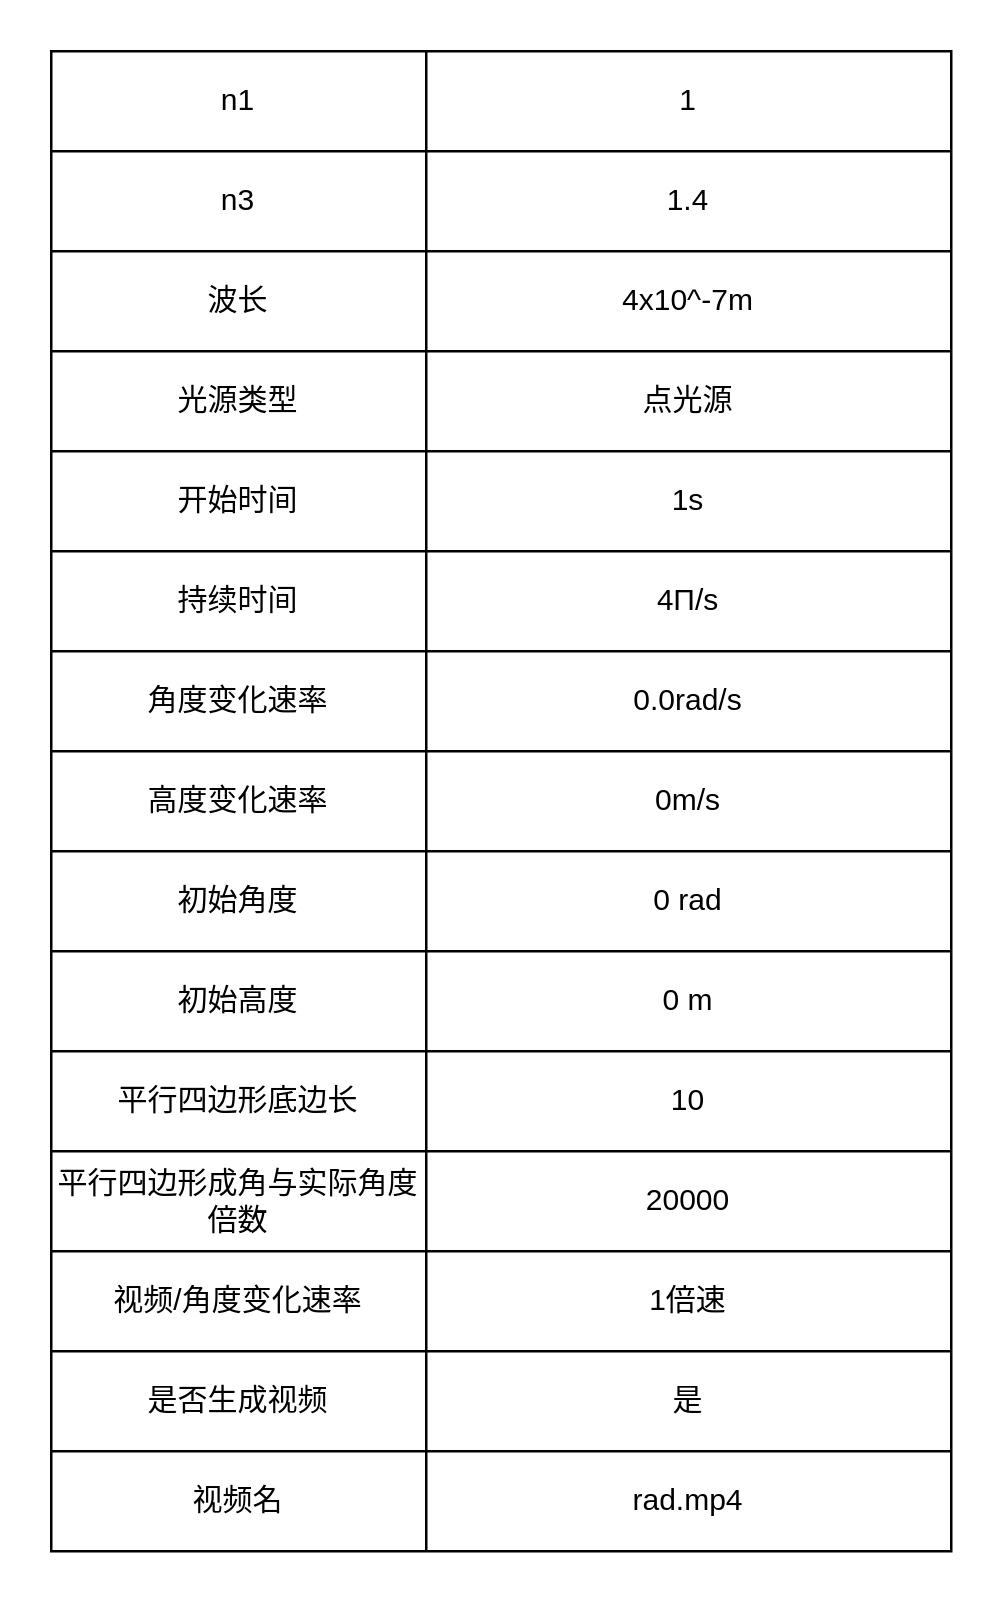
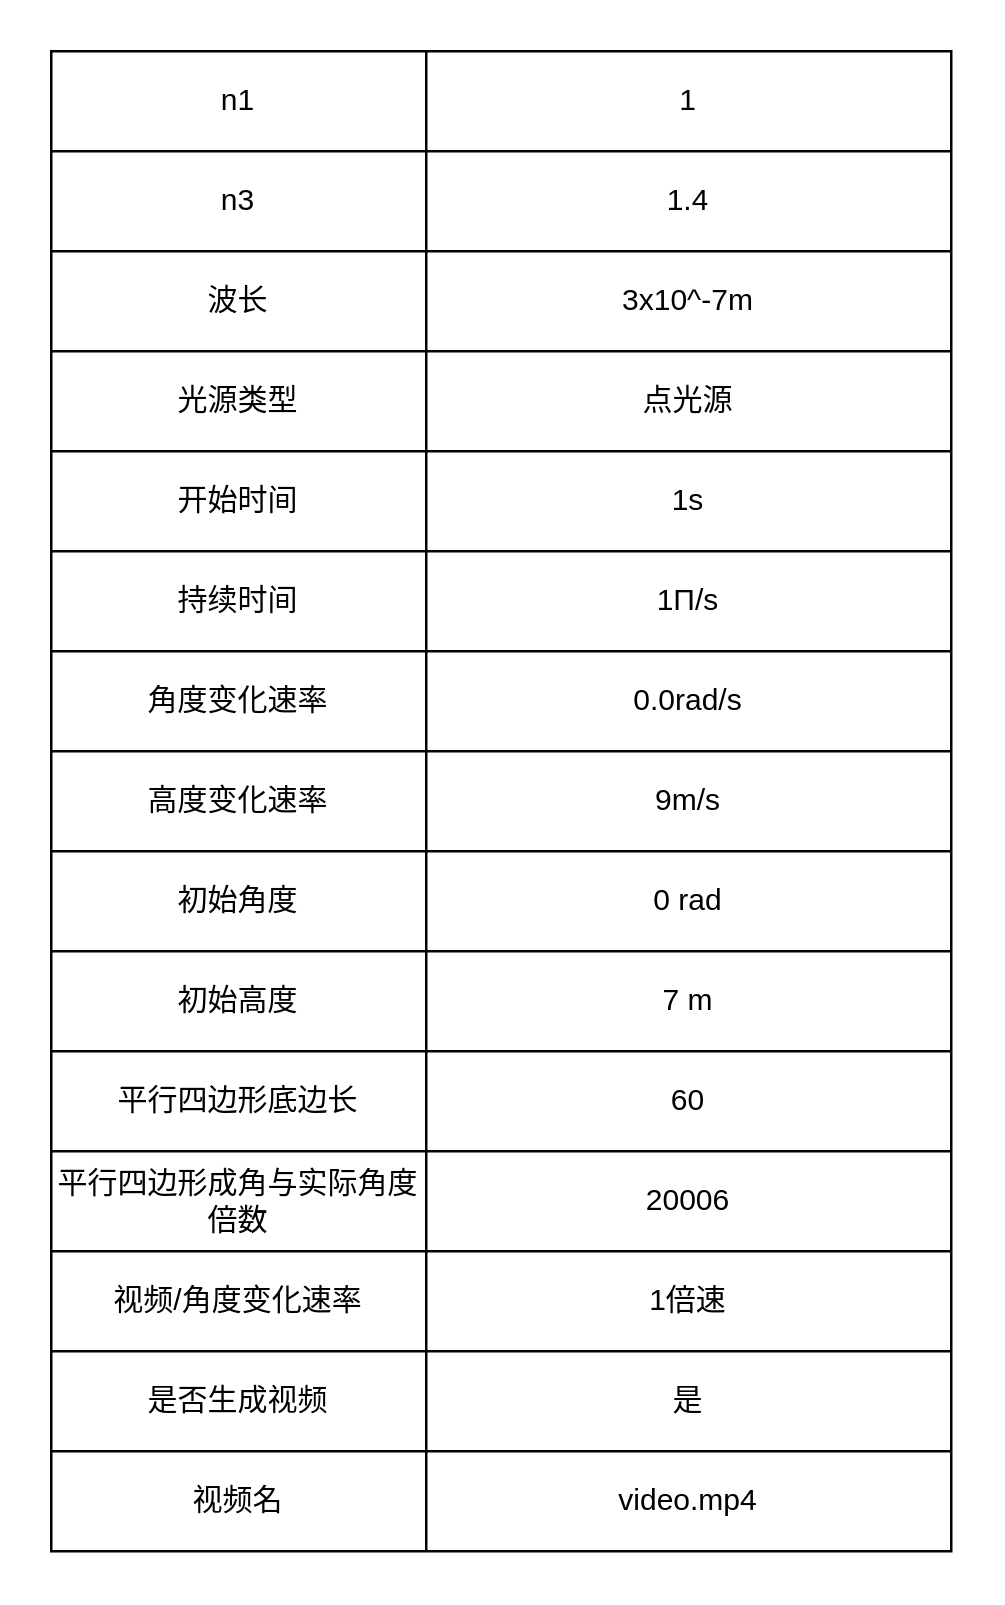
  <mxCell id="0" style=";html=1;" />
  <mxCell id="1" style=";html=1;" parent="0" />
  <mxCell id="2" value="" style="shape=table;startSize=0;container=1;collapsible=0;childLayout=tableLayout;" vertex="1" parent="1"><mxGeometry x="20" y="20" width="360" height="600" as="geometry" /></mxCell>
  <mxCell id="3" value="" style="shape=tableRow;horizontal=0;startSize=0;swimlaneHead=0;swimlaneBody=0;strokeColor=inherit;top=0;left=0;bottom=0;right=0;collapsible=0;dropTarget=0;fillColor=none;points=[[0,0.5],[1,0.5]];portConstraint=eastwest;" vertex="1" parent="2"><mxGeometry width="360" height="40" as="geometry" /></mxCell>
  <mxCell id="4" value="n1" style="shape=partialRectangle;html=1;whiteSpace=wrap;connectable=0;strokeColor=inherit;overflow=hidden;fillColor=none;top=0;left=0;bottom=0;right=0;pointerEvents=1;" vertex="1" parent="3"><mxGeometry width="150" height="40" as="geometry"><mxRectangle width="150" height="40" as="alternateBounds" /></mxGeometry></mxCell>
  <mxCell id="5" value="1" style="shape=partialRectangle;html=1;whiteSpace=wrap;connectable=0;strokeColor=inherit;overflow=hidden;fillColor=none;top=0;left=0;bottom=0;right=0;pointerEvents=1;" vertex="1" parent="3"><mxGeometry x="150" width="210" height="40" as="geometry"><mxRectangle width="210" height="40" as="alternateBounds" /></mxGeometry></mxCell>
  <mxCell id="6" value="" style="shape=tableRow;horizontal=0;startSize=0;swimlaneHead=0;swimlaneBody=0;strokeColor=inherit;top=0;left=0;bottom=0;right=0;collapsible=0;dropTarget=0;fillColor=none;points=[[0,0.5],[1,0.5]];portConstraint=eastwest;" vertex="1" parent="2"><mxGeometry y="40" width="360" height="40" as="geometry" /></mxCell>
  <mxCell id="7" value="n3" style="shape=partialRectangle;html=1;whiteSpace=wrap;connectable=0;strokeColor=inherit;overflow=hidden;fillColor=none;top=0;left=0;bottom=0;right=0;pointerEvents=1;" vertex="1" parent="6"><mxGeometry width="150" height="40" as="geometry"><mxRectangle width="150" height="40" as="alternateBounds" /></mxGeometry></mxCell>
  <mxCell id="8" value="1.4" style="shape=partialRectangle;html=1;whiteSpace=wrap;connectable=0;strokeColor=inherit;overflow=hidden;fillColor=none;top=0;left=0;bottom=0;right=0;pointerEvents=1;" vertex="1" parent="6"><mxGeometry x="150" width="210" height="40" as="geometry"><mxRectangle width="210" height="40" as="alternateBounds" /></mxGeometry></mxCell>
  <mxCell id="9" value="" style="shape=tableRow;horizontal=0;startSize=0;swimlaneHead=0;swimlaneBody=0;strokeColor=inherit;top=0;left=0;bottom=0;right=0;collapsible=0;dropTarget=0;fillColor=none;points=[[0,0.5],[1,0.5]];portConstraint=eastwest;" vertex="1" parent="2"><mxGeometry y="80" width="360" height="40" as="geometry" /></mxCell>
  <mxCell id="10" value="波长" style="shape=partialRectangle;html=1;whiteSpace=wrap;connectable=0;strokeColor=inherit;overflow=hidden;fillColor=none;top=0;left=0;bottom=0;right=0;pointerEvents=1;" vertex="1" parent="9"><mxGeometry width="150" height="40" as="geometry"><mxRectangle width="150" height="40" as="alternateBounds" /></mxGeometry></mxCell>
- <mxCell id="11" value="4x10^-7m" style="shape=partialRectangle;html=1;whiteSpace=wrap;connectable=0;strokeColor=inherit;overflow=hidden;fillColor=none;top=0;left=0;bottom=0;right=0;pointerEvents=1;" vertex="1" parent="9"><mxGeometry x="150" width="210" height="40" as="geometry"><mxRectangle width="210" height="40" as="alternateBounds" /></mxGeometry></mxCell>
+ <mxCell id="11" value="3x10^-7m" style="shape=partialRectangle;html=1;whiteSpace=wrap;connectable=0;strokeColor=inherit;overflow=hidden;fillColor=none;top=0;left=0;bottom=0;right=0;pointerEvents=1;" vertex="1" parent="9"><mxGeometry x="150" width="210" height="40" as="geometry"><mxRectangle width="210" height="40" as="alternateBounds" /></mxGeometry></mxCell>
  <mxCell id="12" value="" style="shape=tableRow;horizontal=0;startSize=0;swimlaneHead=0;swimlaneBody=0;strokeColor=inherit;top=0;left=0;bottom=0;right=0;collapsible=0;dropTarget=0;fillColor=none;points=[[0,0.5],[1,0.5]];portConstraint=eastwest;" vertex="1" parent="2"><mxGeometry y="120" width="360" height="40" as="geometry" /></mxCell>
  <mxCell id="13" value="光源类型" style="shape=partialRectangle;html=1;whiteSpace=wrap;connectable=0;strokeColor=inherit;overflow=hidden;fillColor=none;top=0;left=0;bottom=0;right=0;pointerEvents=1;" vertex="1" parent="12"><mxGeometry width="150" height="40" as="geometry"><mxRectangle width="150" height="40" as="alternateBounds" /></mxGeometry></mxCell>
  <mxCell id="14" value="点光源" style="shape=partialRectangle;html=1;whiteSpace=wrap;connectable=0;strokeColor=inherit;overflow=hidden;fillColor=none;top=0;left=0;bottom=0;right=0;pointerEvents=1;" vertex="1" parent="12"><mxGeometry x="150" width="210" height="40" as="geometry"><mxRectangle width="210" height="40" as="alternateBounds" /></mxGeometry></mxCell>
  <mxCell id="15" value="" style="shape=tableRow;horizontal=0;startSize=0;swimlaneHead=0;swimlaneBody=0;strokeColor=inherit;top=0;left=0;bottom=0;right=0;collapsible=0;dropTarget=0;fillColor=none;points=[[0,0.5],[1,0.5]];portConstraint=eastwest;" vertex="1" parent="2"><mxGeometry y="160" width="360" height="40" as="geometry" /></mxCell>
  <mxCell id="16" value="开始时间" style="shape=partialRectangle;html=1;whiteSpace=wrap;connectable=0;strokeColor=inherit;overflow=hidden;fillColor=none;top=0;left=0;bottom=0;right=0;pointerEvents=1;" vertex="1" parent="15"><mxGeometry width="150" height="40" as="geometry"><mxRectangle width="150" height="40" as="alternateBounds" /></mxGeometry></mxCell>
  <mxCell id="17" value="1s" style="shape=partialRectangle;html=1;whiteSpace=wrap;connectable=0;strokeColor=inherit;overflow=hidden;fillColor=none;top=0;left=0;bottom=0;right=0;pointerEvents=1;" vertex="1" parent="15"><mxGeometry x="150" width="210" height="40" as="geometry"><mxRectangle width="210" height="40" as="alternateBounds" /></mxGeometry></mxCell>
  <mxCell id="18" value="" style="shape=tableRow;horizontal=0;startSize=0;swimlaneHead=0;swimlaneBody=0;strokeColor=inherit;top=0;left=0;bottom=0;right=0;collapsible=0;dropTarget=0;fillColor=none;points=[[0,0.5],[1,0.5]];portConstraint=eastwest;" vertex="1" parent="2"><mxGeometry y="200" width="360" height="40" as="geometry" /></mxCell>
  <mxCell id="19" value="持续时间" style="shape=partialRectangle;html=1;whiteSpace=wrap;connectable=0;strokeColor=inherit;overflow=hidden;fillColor=none;top=0;left=0;bottom=0;right=0;pointerEvents=1;" vertex="1" parent="18"><mxGeometry width="150" height="40" as="geometry"><mxRectangle width="150" height="40" as="alternateBounds" /></mxGeometry></mxCell>
- <mxCell id="20" value="4Π/s" style="shape=partialRectangle;html=1;whiteSpace=wrap;connectable=0;strokeColor=inherit;overflow=hidden;fillColor=none;top=0;left=0;bottom=0;right=0;pointerEvents=1;" vertex="1" parent="18"><mxGeometry x="150" width="210" height="40" as="geometry"><mxRectangle width="210" height="40" as="alternateBounds" /></mxGeometry></mxCell>
+ <mxCell id="20" value="1Π/s" style="shape=partialRectangle;html=1;whiteSpace=wrap;connectable=0;strokeColor=inherit;overflow=hidden;fillColor=none;top=0;left=0;bottom=0;right=0;pointerEvents=1;" vertex="1" parent="18"><mxGeometry x="150" width="210" height="40" as="geometry"><mxRectangle width="210" height="40" as="alternateBounds" /></mxGeometry></mxCell>
  <mxCell id="21" value="" style="shape=tableRow;horizontal=0;startSize=0;swimlaneHead=0;swimlaneBody=0;strokeColor=inherit;top=0;left=0;bottom=0;right=0;collapsible=0;dropTarget=0;fillColor=none;points=[[0,0.5],[1,0.5]];portConstraint=eastwest;" vertex="1" parent="2"><mxGeometry y="240" width="360" height="40" as="geometry" /></mxCell>
  <mxCell id="22" value="角度变化速率" style="shape=partialRectangle;html=1;whiteSpace=wrap;connectable=0;strokeColor=inherit;overflow=hidden;fillColor=none;top=0;left=0;bottom=0;right=0;pointerEvents=1;" vertex="1" parent="21"><mxGeometry width="150" height="40" as="geometry"><mxRectangle width="150" height="40" as="alternateBounds" /></mxGeometry></mxCell>
  <mxCell id="23" value="0.0rad/s" style="shape=partialRectangle;html=1;whiteSpace=wrap;connectable=0;strokeColor=inherit;overflow=hidden;fillColor=none;top=0;left=0;bottom=0;right=0;pointerEvents=1;" vertex="1" parent="21"><mxGeometry x="150" width="210" height="40" as="geometry"><mxRectangle width="210" height="40" as="alternateBounds" /></mxGeometry></mxCell>
  <mxCell id="24" value="" style="shape=tableRow;horizontal=0;startSize=0;swimlaneHead=0;swimlaneBody=0;strokeColor=inherit;top=0;left=0;bottom=0;right=0;collapsible=0;dropTarget=0;fillColor=none;points=[[0,0.5],[1,0.5]];portConstraint=eastwest;" vertex="1" parent="2"><mxGeometry y="280" width="360" height="40" as="geometry" /></mxCell>
  <mxCell id="25" value="高度变化速率" style="shape=partialRectangle;html=1;whiteSpace=wrap;connectable=0;strokeColor=inherit;overflow=hidden;fillColor=none;top=0;left=0;bottom=0;right=0;pointerEvents=1;" vertex="1" parent="24"><mxGeometry width="150" height="40" as="geometry"><mxRectangle width="150" height="40" as="alternateBounds" /></mxGeometry></mxCell>
- <mxCell id="26" value="0m/s" style="shape=partialRectangle;html=1;whiteSpace=wrap;connectable=0;strokeColor=inherit;overflow=hidden;fillColor=none;top=0;left=0;bottom=0;right=0;pointerEvents=1;" vertex="1" parent="24"><mxGeometry x="150" width="210" height="40" as="geometry"><mxRectangle width="210" height="40" as="alternateBounds" /></mxGeometry></mxCell>
+ <mxCell id="26" value="9m/s" style="shape=partialRectangle;html=1;whiteSpace=wrap;connectable=0;strokeColor=inherit;overflow=hidden;fillColor=none;top=0;left=0;bottom=0;right=0;pointerEvents=1;" vertex="1" parent="24"><mxGeometry x="150" width="210" height="40" as="geometry"><mxRectangle width="210" height="40" as="alternateBounds" /></mxGeometry></mxCell>
  <mxCell id="27" value="" style="shape=tableRow;horizontal=0;startSize=0;swimlaneHead=0;swimlaneBody=0;strokeColor=inherit;top=0;left=0;bottom=0;right=0;collapsible=0;dropTarget=0;fillColor=none;points=[[0,0.5],[1,0.5]];portConstraint=eastwest;" vertex="1" parent="2"><mxGeometry y="320" width="360" height="40" as="geometry" /></mxCell>
  <mxCell id="28" value="初始角度" style="shape=partialRectangle;html=1;whiteSpace=wrap;connectable=0;strokeColor=inherit;overflow=hidden;fillColor=none;top=0;left=0;bottom=0;right=0;pointerEvents=1;" vertex="1" parent="27"><mxGeometry width="150" height="40" as="geometry"><mxRectangle width="150" height="40" as="alternateBounds" /></mxGeometry></mxCell>
  <mxCell id="29" value="0 rad" style="shape=partialRectangle;html=1;whiteSpace=wrap;connectable=0;strokeColor=inherit;overflow=hidden;fillColor=none;top=0;left=0;bottom=0;right=0;pointerEvents=1;" vertex="1" parent="27"><mxGeometry x="150" width="210" height="40" as="geometry"><mxRectangle width="210" height="40" as="alternateBounds" /></mxGeometry></mxCell>
  <mxCell id="30" value="" style="shape=tableRow;horizontal=0;startSize=0;swimlaneHead=0;swimlaneBody=0;strokeColor=inherit;top=0;left=0;bottom=0;right=0;collapsible=0;dropTarget=0;fillColor=none;points=[[0,0.5],[1,0.5]];portConstraint=eastwest;" vertex="1" parent="2"><mxGeometry y="360" width="360" height="40" as="geometry" /></mxCell>
  <mxCell id="31" value="初始高度" style="shape=partialRectangle;html=1;whiteSpace=wrap;connectable=0;strokeColor=inherit;overflow=hidden;fillColor=none;top=0;left=0;bottom=0;right=0;pointerEvents=1;" vertex="1" parent="30"><mxGeometry width="150" height="40" as="geometry"><mxRectangle width="150" height="40" as="alternateBounds" /></mxGeometry></mxCell>
- <mxCell id="32" value="0 m" style="shape=partialRectangle;html=1;whiteSpace=wrap;connectable=0;strokeColor=inherit;overflow=hidden;fillColor=none;top=0;left=0;bottom=0;right=0;pointerEvents=1;" vertex="1" parent="30"><mxGeometry x="150" width="210" height="40" as="geometry"><mxRectangle width="210" height="40" as="alternateBounds" /></mxGeometry></mxCell>
+ <mxCell id="32" value="7 m" style="shape=partialRectangle;html=1;whiteSpace=wrap;connectable=0;strokeColor=inherit;overflow=hidden;fillColor=none;top=0;left=0;bottom=0;right=0;pointerEvents=1;" vertex="1" parent="30"><mxGeometry x="150" width="210" height="40" as="geometry"><mxRectangle width="210" height="40" as="alternateBounds" /></mxGeometry></mxCell>
  <mxCell id="33" value="" style="shape=tableRow;horizontal=0;startSize=0;swimlaneHead=0;swimlaneBody=0;strokeColor=inherit;top=0;left=0;bottom=0;right=0;collapsible=0;dropTarget=0;fillColor=none;points=[[0,0.5],[1,0.5]];portConstraint=eastwest;" vertex="1" parent="2"><mxGeometry y="400" width="360" height="40" as="geometry" /></mxCell>
  <mxCell id="34" value="平行四边形底边长" style="shape=partialRectangle;html=1;whiteSpace=wrap;connectable=0;strokeColor=inherit;overflow=hidden;fillColor=none;top=0;left=0;bottom=0;right=0;pointerEvents=1;" vertex="1" parent="33"><mxGeometry width="150" height="40" as="geometry"><mxRectangle width="150" height="40" as="alternateBounds" /></mxGeometry></mxCell>
- <mxCell id="35" value="10" style="shape=partialRectangle;html=1;whiteSpace=wrap;connectable=0;strokeColor=inherit;overflow=hidden;fillColor=none;top=0;left=0;bottom=0;right=0;pointerEvents=1;" vertex="1" parent="33"><mxGeometry x="150" width="210" height="40" as="geometry"><mxRectangle width="210" height="40" as="alternateBounds" /></mxGeometry></mxCell>
+ <mxCell id="35" value="60" style="shape=partialRectangle;html=1;whiteSpace=wrap;connectable=0;strokeColor=inherit;overflow=hidden;fillColor=none;top=0;left=0;bottom=0;right=0;pointerEvents=1;" vertex="1" parent="33"><mxGeometry x="150" width="210" height="40" as="geometry"><mxRectangle width="210" height="40" as="alternateBounds" /></mxGeometry></mxCell>
  <mxCell id="36" value="" style="shape=tableRow;horizontal=0;startSize=0;swimlaneHead=0;swimlaneBody=0;strokeColor=inherit;top=0;left=0;bottom=0;right=0;collapsible=0;dropTarget=0;fillColor=none;points=[[0,0.5],[1,0.5]];portConstraint=eastwest;" vertex="1" parent="2"><mxGeometry y="440" width="360" height="40" as="geometry" /></mxCell>
  <mxCell id="37" value="平行四边形成角与实际角度倍数" style="shape=partialRectangle;html=1;whiteSpace=wrap;connectable=0;strokeColor=inherit;overflow=hidden;fillColor=none;top=0;left=0;bottom=0;right=0;pointerEvents=1;" vertex="1" parent="36"><mxGeometry width="150" height="40" as="geometry"><mxRectangle width="150" height="40" as="alternateBounds" /></mxGeometry></mxCell>
- <mxCell id="38" value="20000" style="shape=partialRectangle;html=1;whiteSpace=wrap;connectable=0;strokeColor=inherit;overflow=hidden;fillColor=none;top=0;left=0;bottom=0;right=0;pointerEvents=1;" vertex="1" parent="36"><mxGeometry x="150" width="210" height="40" as="geometry"><mxRectangle width="210" height="40" as="alternateBounds" /></mxGeometry></mxCell>
+ <mxCell id="38" value="20006" style="shape=partialRectangle;html=1;whiteSpace=wrap;connectable=0;strokeColor=inherit;overflow=hidden;fillColor=none;top=0;left=0;bottom=0;right=0;pointerEvents=1;" vertex="1" parent="36"><mxGeometry x="150" width="210" height="40" as="geometry"><mxRectangle width="210" height="40" as="alternateBounds" /></mxGeometry></mxCell>
  <mxCell id="39" value="" style="shape=tableRow;horizontal=0;startSize=0;swimlaneHead=0;swimlaneBody=0;strokeColor=inherit;top=0;left=0;bottom=0;right=0;collapsible=0;dropTarget=0;fillColor=none;points=[[0,0.5],[1,0.5]];portConstraint=eastwest;" vertex="1" parent="2"><mxGeometry y="480" width="360" height="40" as="geometry" /></mxCell>
  <mxCell id="40" value="视频/角度变化速率" style="shape=partialRectangle;html=1;whiteSpace=wrap;connectable=0;strokeColor=inherit;overflow=hidden;fillColor=none;top=0;left=0;bottom=0;right=0;pointerEvents=1;" vertex="1" parent="39"><mxGeometry width="150" height="40" as="geometry"><mxRectangle width="150" height="40" as="alternateBounds" /></mxGeometry></mxCell>
  <mxCell id="41" value="1倍速" style="shape=partialRectangle;html=1;whiteSpace=wrap;connectable=0;strokeColor=inherit;overflow=hidden;fillColor=none;top=0;left=0;bottom=0;right=0;pointerEvents=1;" vertex="1" parent="39"><mxGeometry x="150" width="210" height="40" as="geometry"><mxRectangle width="210" height="40" as="alternateBounds" /></mxGeometry></mxCell>
  <mxCell id="42" value="" style="shape=tableRow;horizontal=0;startSize=0;swimlaneHead=0;swimlaneBody=0;strokeColor=inherit;top=0;left=0;bottom=0;right=0;collapsible=0;dropTarget=0;fillColor=none;points=[[0,0.5],[1,0.5]];portConstraint=eastwest;" vertex="1" parent="2"><mxGeometry y="520" width="360" height="40" as="geometry" /></mxCell>
  <mxCell id="43" value="是否生成视频" style="shape=partialRectangle;html=1;whiteSpace=wrap;connectable=0;strokeColor=inherit;overflow=hidden;fillColor=none;top=0;left=0;bottom=0;right=0;pointerEvents=1;" vertex="1" parent="42"><mxGeometry width="150" height="40" as="geometry"><mxRectangle width="150" height="40" as="alternateBounds" /></mxGeometry></mxCell>
  <mxCell id="44" value="是" style="shape=partialRectangle;html=1;whiteSpace=wrap;connectable=0;strokeColor=inherit;overflow=hidden;fillColor=none;top=0;left=0;bottom=0;right=0;pointerEvents=1;" vertex="1" parent="42"><mxGeometry x="150" width="210" height="40" as="geometry"><mxRectangle width="210" height="40" as="alternateBounds" /></mxGeometry></mxCell>
  <mxCell id="45" value="" style="shape=tableRow;horizontal=0;startSize=0;swimlaneHead=0;swimlaneBody=0;strokeColor=inherit;top=0;left=0;bottom=0;right=0;collapsible=0;dropTarget=0;fillColor=none;points=[[0,0.5],[1,0.5]];portConstraint=eastwest;" vertex="1" parent="2"><mxGeometry y="560" width="360" height="40" as="geometry" /></mxCell>
  <mxCell id="46" value="视频名" style="shape=partialRectangle;html=1;whiteSpace=wrap;connectable=0;strokeColor=inherit;overflow=hidden;fillColor=none;top=0;left=0;bottom=0;right=0;pointerEvents=1;" vertex="1" parent="45"><mxGeometry width="150" height="40" as="geometry"><mxRectangle width="150" height="40" as="alternateBounds" /></mxGeometry></mxCell>
- <mxCell id="47" value="rad.mp4" style="shape=partialRectangle;html=1;whiteSpace=wrap;connectable=0;strokeColor=inherit;overflow=hidden;fillColor=none;top=0;left=0;bottom=0;right=0;pointerEvents=1;" vertex="1" parent="45"><mxGeometry x="150" width="210" height="40" as="geometry"><mxRectangle width="210" height="40" as="alternateBounds" /></mxGeometry></mxCell>
+ <mxCell id="47" value="video.mp4" style="shape=partialRectangle;html=1;whiteSpace=wrap;connectable=0;strokeColor=inherit;overflow=hidden;fillColor=none;top=0;left=0;bottom=0;right=0;pointerEvents=1;" vertex="1" parent="45"><mxGeometry x="150" width="210" height="40" as="geometry"><mxRectangle width="210" height="40" as="alternateBounds" /></mxGeometry></mxCell>
